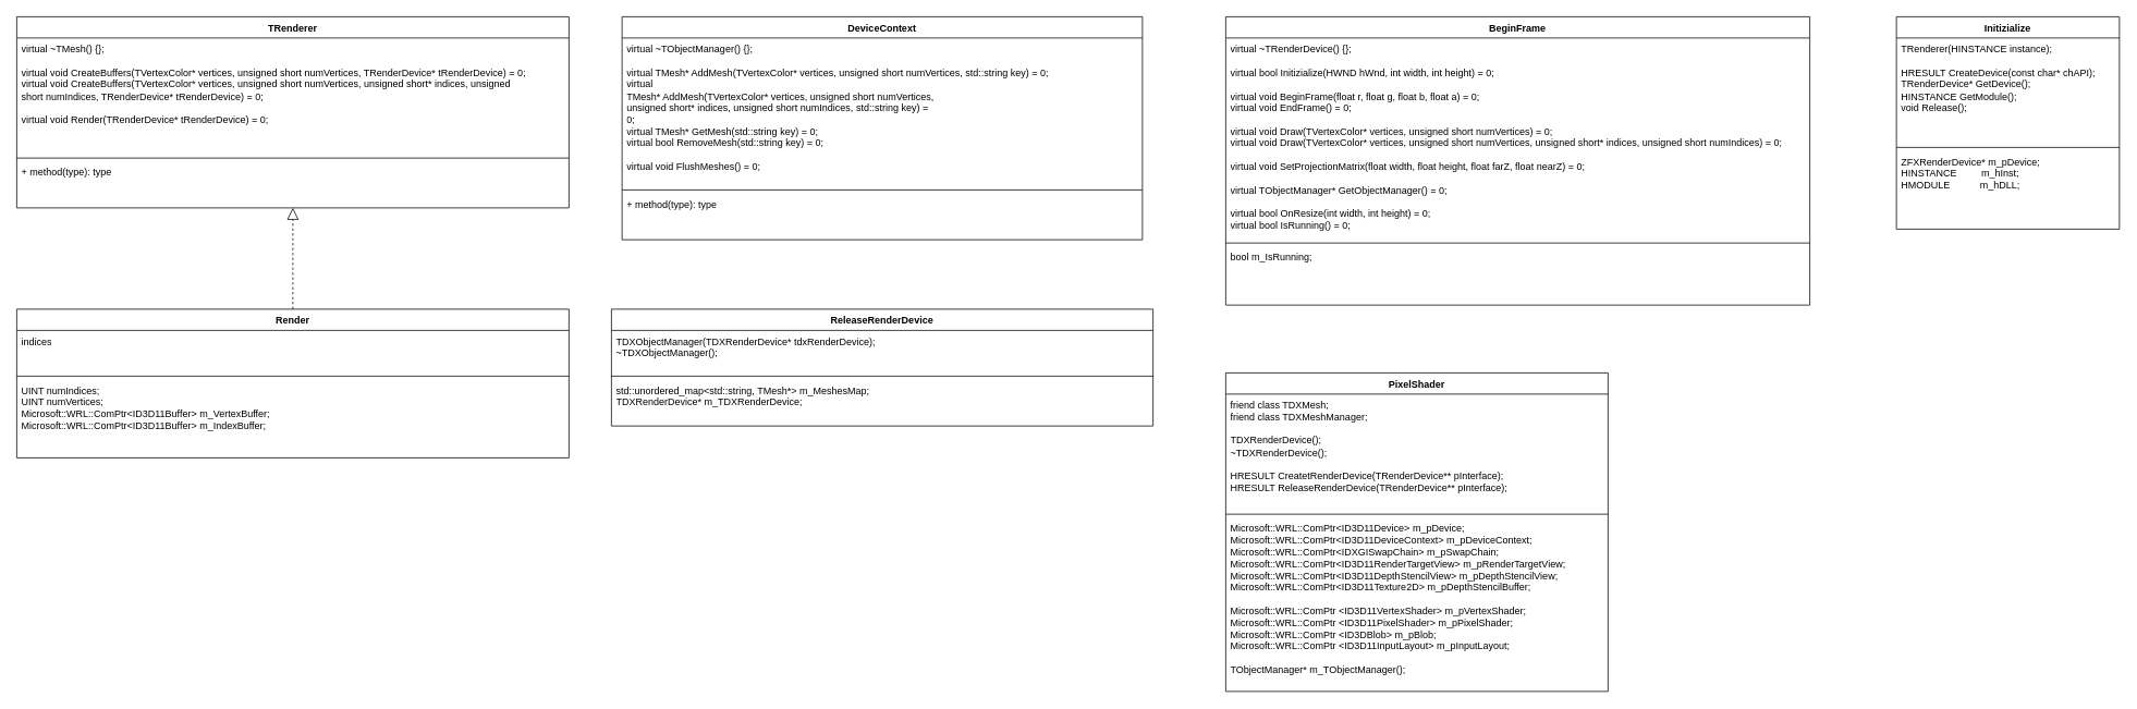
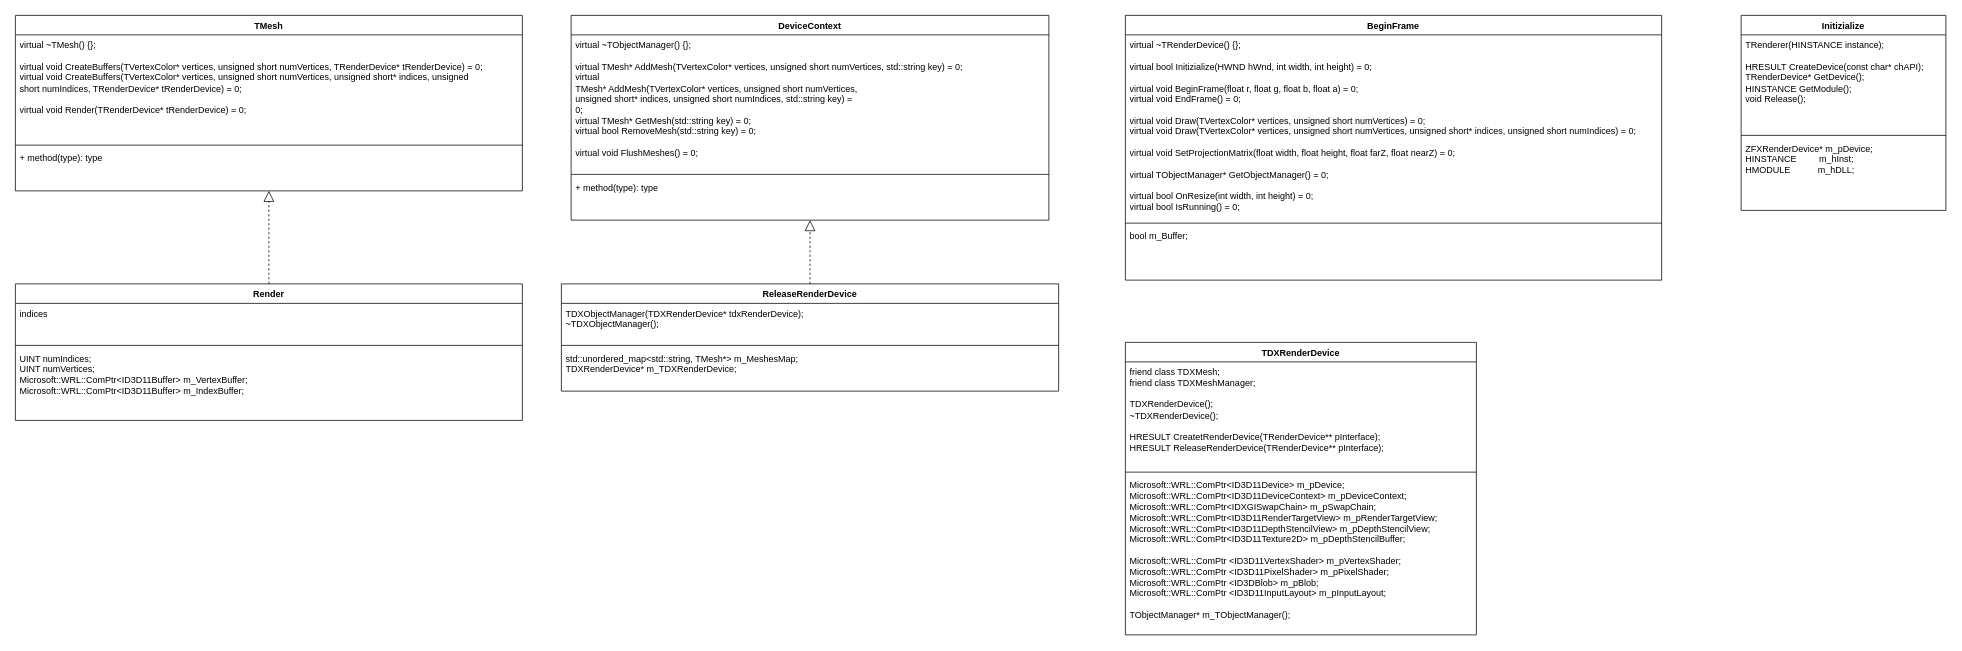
  <mxCell id="0" />
  <mxCell id="1" parent="0" />
  <mxCell id="2" value="BeginFrame" style="swimlane;fontStyle=1;align=center;verticalAlign=top;childLayout=stackLayout;horizontal=1;startSize=26;horizontalStack=0;resizeParent=1;resizeParentMax=0;resizeLast=0;collapsible=1;marginBottom=0;whiteSpace=wrap;html=1;" parent="1" vertex="1"><mxGeometry x="1500" y="20" width="715" height="353" as="geometry" /></mxCell>
  <mxCell id="3" value="&lt;div&gt;virtual ~TRenderDevice() {};&lt;br&gt;&lt;/div&gt;&lt;div&gt;&lt;br&gt;&lt;/div&gt;&lt;div&gt;virtual bool Initizialize(HWND hWnd, int width, int height) = 0;&lt;/div&gt;&lt;div&gt;&lt;br&gt;&lt;/div&gt;&lt;div&gt;virtual void BeginFrame(float r, float g, float b, float a) = 0;&lt;/div&gt;&lt;div&gt;virtual void EndFrame() = 0;&lt;/div&gt;&lt;div&gt;&lt;br&gt;&lt;/div&gt;&lt;div&gt;virtual void Draw(TVertexColor* vertices, unsigned short numVertices) = 0;&lt;br&gt;&lt;/div&gt;&lt;div&gt;virtual void Draw(TVertexColor* vertices, unsigned short numVertices, unsigned short* indices, unsigned short numIndices) = 0;&lt;br&gt;&lt;/div&gt;&lt;div&gt;&lt;br&gt;&lt;/div&gt;&lt;div&gt;virtual void SetProjectionMatrix(float width, float height, float farZ, float nearZ) = 0;&lt;/div&gt;&lt;div&gt;&lt;br&gt;&lt;/div&gt;&lt;div&gt;virtual TObjectManager* GetObjectManager() = 0;&lt;br&gt;&lt;/div&gt;&lt;div&gt;&lt;br&gt;&lt;/div&gt;&lt;div&gt;virtual bool OnResize(int width, int height) = 0;&lt;/div&gt;&lt;div&gt;virtual bool IsRunning() = 0;&lt;br&gt;&lt;/div&gt;" style="text;strokeColor=none;fillColor=none;align=left;verticalAlign=top;spacingLeft=4;spacingRight=4;overflow=hidden;rotatable=0;points=[[0,0.5],[1,0.5]];portConstraint=eastwest;whiteSpace=wrap;html=1;" parent="2" vertex="1"><mxGeometry y="26" width="715" height="247" as="geometry" /></mxCell>
  <mxCell id="4" value="" style="line;strokeWidth=1;fillColor=none;align=left;verticalAlign=middle;spacingTop=-1;spacingLeft=3;spacingRight=3;rotatable=0;labelPosition=right;points=[];portConstraint=eastwest;strokeColor=inherit;" parent="2" vertex="1"><mxGeometry y="273" width="715" height="8" as="geometry" /></mxCell>
- <mxCell id="5" value="&lt;div&gt;bool m_IsRunning;&lt;br&gt;&lt;/div&gt;" style="text;strokeColor=none;fillColor=none;align=left;verticalAlign=top;spacingLeft=4;spacingRight=4;overflow=hidden;rotatable=0;points=[[0,0.5],[1,0.5]];portConstraint=eastwest;whiteSpace=wrap;html=1;" parent="2" vertex="1"><mxGeometry y="281" width="715" height="72" as="geometry" /></mxCell>
- <mxCell id="6" value="PixelShader" style="swimlane;fontStyle=1;align=center;verticalAlign=top;childLayout=stackLayout;horizontal=1;startSize=26;horizontalStack=0;resizeParent=1;resizeParentMax=0;resizeLast=0;collapsible=1;marginBottom=0;whiteSpace=wrap;html=1;" parent="1" vertex="1"><mxGeometry x="1500" y="456" width="468" height="390" as="geometry" /></mxCell>
+ <mxCell id="5" value="&lt;div&gt;bool m_Buffer;&lt;br&gt;&lt;/div&gt;" style="text;strokeColor=none;fillColor=none;align=left;verticalAlign=top;spacingLeft=4;spacingRight=4;overflow=hidden;rotatable=0;points=[[0,0.5],[1,0.5]];portConstraint=eastwest;whiteSpace=wrap;html=1;" parent="2" vertex="1"><mxGeometry y="281" width="715" height="72" as="geometry" /></mxCell>
+ <mxCell id="6" value="TDXRenderDevice" style="swimlane;fontStyle=1;align=center;verticalAlign=top;childLayout=stackLayout;horizontal=1;startSize=26;horizontalStack=0;resizeParent=1;resizeParentMax=0;resizeLast=0;collapsible=1;marginBottom=0;whiteSpace=wrap;html=1;" parent="1" vertex="1"><mxGeometry x="1500" y="456" width="468" height="390" as="geometry" /></mxCell>
  <mxCell id="7" value="&lt;div&gt;friend class TDXMesh;&lt;/div&gt;&lt;div&gt;friend class TDXMeshManager;&lt;br&gt;&lt;/div&gt;&lt;div&gt;&lt;br&gt;&lt;/div&gt;&lt;div&gt;TDXRenderDevice();&lt;/div&gt;&lt;div&gt;~TDXRenderDevice();&lt;/div&gt;&lt;div&gt;&lt;br&gt;&lt;/div&gt;&lt;div&gt;HRESULT CreatetRenderDevice(TRenderDevice** pInterface);&amp;nbsp;&amp;nbsp;&amp;nbsp;&amp;nbsp;&lt;/div&gt;&lt;div&gt;HRESULT ReleaseRenderDevice(TRenderDevice** pInterface);&lt;br&gt;&lt;br&gt;&lt;/div&gt;" style="text;strokeColor=none;fillColor=none;align=left;verticalAlign=top;spacingLeft=4;spacingRight=4;overflow=hidden;rotatable=0;points=[[0,0.5],[1,0.5]];portConstraint=eastwest;whiteSpace=wrap;html=1;" parent="6" vertex="1"><mxGeometry y="26" width="468" height="143" as="geometry" /></mxCell>
  <mxCell id="8" value="" style="line;strokeWidth=1;fillColor=none;align=left;verticalAlign=middle;spacingTop=-1;spacingLeft=3;spacingRight=3;rotatable=0;labelPosition=right;points=[];portConstraint=eastwest;strokeColor=inherit;" parent="6" vertex="1"><mxGeometry y="169" width="468" height="8" as="geometry" /></mxCell>
  <mxCell id="9" value="&lt;div&gt;Microsoft::WRL::ComPtr&amp;lt;ID3D11Device&amp;gt; m_pDevice; Microsoft::WRL::ComPtr&amp;lt;ID3D11DeviceContext&amp;gt; m_pDeviceContext; Microsoft::WRL::ComPtr&amp;lt;IDXGISwapChain&amp;gt; m_pSwapChain; Microsoft::WRL::ComPtr&amp;lt;ID3D11RenderTargetView&amp;gt; m_pRenderTargetView; Microsoft::WRL::ComPtr&amp;lt;ID3D11DepthStencilView&amp;gt; m_pDepthStencilView; Microsoft::WRL::ComPtr&amp;lt;ID3D11Texture2D&amp;gt; m_pDepthStencilBuffer;&lt;/div&gt;&lt;div&gt;&lt;br&gt;&lt;/div&gt;&lt;div&gt;Microsoft::WRL::ComPtr &amp;lt;ID3D11VertexShader&amp;gt; m_pVertexShader;&lt;br&gt;Microsoft::WRL::ComPtr &amp;lt;ID3D11PixelShader&amp;gt; m_pPixelShader;&lt;br&gt;Microsoft::WRL::ComPtr &amp;lt;ID3DBlob&amp;gt; m_pBlob;&lt;br&gt;Microsoft::WRL::ComPtr &amp;lt;ID3D11InputLayout&amp;gt; m_pInputLayout;&lt;br&gt;&lt;/div&gt;&lt;div&gt;&lt;br&gt;&lt;/div&gt;&lt;div&gt;TObjectManager* m_TObjectManager();&lt;br&gt;&lt;/div&gt;" style="text;strokeColor=none;fillColor=none;align=left;verticalAlign=top;spacingLeft=4;spacingRight=4;overflow=hidden;rotatable=0;points=[[0,0.5],[1,0.5]];portConstraint=eastwest;whiteSpace=wrap;html=1;" parent="6" vertex="1"><mxGeometry y="177" width="468" height="213" as="geometry" /></mxCell>
  <mxCell id="10" value="Initizialize" style="swimlane;fontStyle=1;align=center;verticalAlign=top;childLayout=stackLayout;horizontal=1;startSize=26;horizontalStack=0;resizeParent=1;resizeParentMax=0;resizeLast=0;collapsible=1;marginBottom=0;whiteSpace=wrap;html=1;" parent="1" vertex="1"><mxGeometry x="2321" y="20" width="273" height="260" as="geometry" /></mxCell>
  <mxCell id="11" value="&lt;div&gt;TRenderer(HINSTANCE instance);&lt;/div&gt;&lt;div&gt;&lt;br&gt;&lt;/div&gt;&lt;div&gt;HRESULT CreateDevice(const char* chAPI);&lt;/div&gt;&lt;div&gt;TRenderDevice* GetDevice();&lt;/div&gt;&lt;div&gt;HINSTANCE GetModule();&lt;/div&gt;&lt;div&gt;void Release();&lt;br&gt;&lt;/div&gt;" style="text;strokeColor=none;fillColor=none;align=left;verticalAlign=top;spacingLeft=4;spacingRight=4;overflow=hidden;rotatable=0;points=[[0,0.5],[1,0.5]];portConstraint=eastwest;whiteSpace=wrap;html=1;" parent="10" vertex="1"><mxGeometry y="26" width="273" height="130" as="geometry" /></mxCell>
  <mxCell id="12" value="" style="line;strokeWidth=1;fillColor=none;align=left;verticalAlign=middle;spacingTop=-1;spacingLeft=3;spacingRight=3;rotatable=0;labelPosition=right;points=[];portConstraint=eastwest;strokeColor=inherit;" parent="10" vertex="1"><mxGeometry y="156" width="273" height="8" as="geometry" /></mxCell>
  <mxCell id="13" value="ZFXRenderDevice* m_pDevice;&lt;br&gt;HINSTANCE&amp;nbsp;&amp;nbsp;&amp;nbsp;&amp;nbsp;&amp;nbsp;&amp;nbsp;&amp;nbsp;&amp;nbsp; m_hInst;&lt;br&gt;HMODULE&amp;nbsp;&amp;nbsp;&amp;nbsp;&amp;nbsp;&amp;nbsp;&amp;nbsp;&amp;nbsp;&amp;nbsp;&amp;nbsp;&amp;nbsp; m_hDLL;" style="text;strokeColor=none;fillColor=none;align=left;verticalAlign=top;spacingLeft=4;spacingRight=4;overflow=hidden;rotatable=0;points=[[0,0.5],[1,0.5]];portConstraint=eastwest;whiteSpace=wrap;html=1;" parent="10" vertex="1"><mxGeometry y="164" width="273" height="96" as="geometry" /></mxCell>
  <mxCell id="14" value="Render" style="swimlane;fontStyle=1;align=center;verticalAlign=top;childLayout=stackLayout;horizontal=1;startSize=26;horizontalStack=0;resizeParent=1;resizeParentMax=0;resizeLast=0;collapsible=1;marginBottom=0;whiteSpace=wrap;html=1;" parent="1" vertex="1"><mxGeometry x="20" y="378" width="676" height="182" as="geometry" /></mxCell>
  <mxCell id="15" value="indices" style="text;strokeColor=none;fillColor=none;align=left;verticalAlign=top;spacingLeft=4;spacingRight=4;overflow=hidden;rotatable=0;points=[[0,0.5],[1,0.5]];portConstraint=eastwest;whiteSpace=wrap;html=1;" parent="14" vertex="1"><mxGeometry y="26" width="676" height="52" as="geometry" /></mxCell>
  <mxCell id="16" value="" style="line;strokeWidth=1;fillColor=none;align=left;verticalAlign=middle;spacingTop=-1;spacingLeft=3;spacingRight=3;rotatable=0;labelPosition=right;points=[];portConstraint=eastwest;strokeColor=inherit;" parent="14" vertex="1"><mxGeometry y="78" width="676" height="8" as="geometry" /></mxCell>
  <mxCell id="17" value="&lt;div&gt;UINT numIndices;&lt;br&gt;UINT numVertices;&lt;br&gt;&lt;/div&gt;&lt;div&gt;Microsoft::WRL::ComPtr&amp;lt;ID3D11Buffer&amp;gt; m_VertexBuffer;&lt;/div&gt;Microsoft::WRL::ComPtr&amp;lt;ID3D11Buffer&amp;gt; m_IndexBuffer;" style="text;strokeColor=none;fillColor=none;align=left;verticalAlign=top;spacingLeft=4;spacingRight=4;overflow=hidden;rotatable=0;points=[[0,0.5],[1,0.5]];portConstraint=eastwest;whiteSpace=wrap;html=1;" parent="14" vertex="1"><mxGeometry y="86" width="676" height="96" as="geometry" /></mxCell>
  <mxCell id="18" value="ReleaseRenderDevice" style="swimlane;fontStyle=1;align=center;verticalAlign=top;childLayout=stackLayout;horizontal=1;startSize=26;horizontalStack=0;resizeParent=1;resizeParentMax=0;resizeLast=0;collapsible=1;marginBottom=0;whiteSpace=wrap;html=1;" parent="1" vertex="1"><mxGeometry x="748" y="378" width="663" height="143" as="geometry" /></mxCell>
  <mxCell id="19" value="TDXObjectManager(TDXRenderDevice* tdxRenderDevice);&lt;div&gt;~TDXObjectManager();&lt;/div&gt;" style="text;strokeColor=none;fillColor=none;align=left;verticalAlign=top;spacingLeft=4;spacingRight=4;overflow=hidden;rotatable=0;points=[[0,0.5],[1,0.5]];portConstraint=eastwest;whiteSpace=wrap;html=1;" parent="18" vertex="1"><mxGeometry y="26" width="663" height="52" as="geometry" /></mxCell>
  <mxCell id="20" value="" style="line;strokeWidth=1;fillColor=none;align=left;verticalAlign=middle;spacingTop=-1;spacingLeft=3;spacingRight=3;rotatable=0;labelPosition=right;points=[];portConstraint=eastwest;strokeColor=inherit;" parent="18" vertex="1"><mxGeometry y="78" width="663" height="8" as="geometry" /></mxCell>
  <mxCell id="21" value="&lt;div&gt;std::unordered_map&amp;lt;std::string, TMesh*&amp;gt; m_MeshesMap;&lt;/div&gt;&lt;div&gt;TDXRenderDevice* m_TDXRenderDevice;&lt;br&gt;&lt;/div&gt;" style="text;strokeColor=none;fillColor=none;align=left;verticalAlign=top;spacingLeft=4;spacingRight=4;overflow=hidden;rotatable=0;points=[[0,0.5],[1,0.5]];portConstraint=eastwest;whiteSpace=wrap;html=1;" parent="18" vertex="1"><mxGeometry y="86" width="663" height="57" as="geometry" /></mxCell>
- <mxCell id="22" value="TRenderer" style="swimlane;fontStyle=1;align=center;verticalAlign=top;childLayout=stackLayout;horizontal=1;startSize=26;horizontalStack=0;resizeParent=1;resizeParentMax=0;resizeLast=0;collapsible=1;marginBottom=0;whiteSpace=wrap;html=1;" parent="1" vertex="1"><mxGeometry x="20" y="20" width="676" height="234" as="geometry" /></mxCell>
+ <mxCell id="22" value="TMesh" style="swimlane;fontStyle=1;align=center;verticalAlign=top;childLayout=stackLayout;horizontal=1;startSize=26;horizontalStack=0;resizeParent=1;resizeParentMax=0;resizeLast=0;collapsible=1;marginBottom=0;whiteSpace=wrap;html=1;" parent="1" vertex="1"><mxGeometry x="20" y="20" width="676" height="234" as="geometry" /></mxCell>
  <mxCell id="23" value="&lt;div&gt;virtual ~TMesh() {};&lt;/div&gt;&lt;div&gt;&lt;br&gt;&lt;/div&gt;&lt;div&gt;virtual void CreateBuffers(TVertexColor* vertices, unsigned short numVertices, TRenderDevice* tRenderDevice) = 0;&lt;br&gt;&lt;/div&gt;&lt;div&gt;virtual void CreateBuffers(TVertexColor* vertices, unsigned short numVertices, unsigned short* indices, unsigned&lt;br&gt; short numIndices, TRenderDevice* tRenderDevice) = 0;&lt;br&gt;&lt;/div&gt;&lt;div&gt;&lt;br&gt;&lt;/div&gt;&lt;div&gt;virtual void Render(TRenderDevice* tRenderDevice) = 0;&lt;br&gt;&lt;/div&gt;" style="text;strokeColor=none;fillColor=none;align=left;verticalAlign=top;spacingLeft=4;spacingRight=4;overflow=hidden;rotatable=0;points=[[0,0.5],[1,0.5]];portConstraint=eastwest;whiteSpace=wrap;html=1;" parent="22" vertex="1"><mxGeometry y="26" width="676" height="143" as="geometry" /></mxCell>
  <mxCell id="24" value="" style="line;strokeWidth=1;fillColor=none;align=left;verticalAlign=middle;spacingTop=-1;spacingLeft=3;spacingRight=3;rotatable=0;labelPosition=right;points=[];portConstraint=eastwest;strokeColor=inherit;" parent="22" vertex="1"><mxGeometry y="169" width="676" height="8" as="geometry" /></mxCell>
  <mxCell id="25" value="+ method(type): type" style="text;strokeColor=none;fillColor=none;align=left;verticalAlign=top;spacingLeft=4;spacingRight=4;overflow=hidden;rotatable=0;points=[[0,0.5],[1,0.5]];portConstraint=eastwest;whiteSpace=wrap;html=1;" parent="22" vertex="1"><mxGeometry y="177" width="676" height="57" as="geometry" /></mxCell>
  <mxCell id="26" value="DeviceContext" style="swimlane;fontStyle=1;align=center;verticalAlign=top;childLayout=stackLayout;horizontal=1;startSize=26;horizontalStack=0;resizeParent=1;resizeParentMax=0;resizeLast=0;collapsible=1;marginBottom=0;whiteSpace=wrap;html=1;" parent="1" vertex="1"><mxGeometry x="761" y="20" width="637" height="273" as="geometry" /></mxCell>
  <mxCell id="27" value="&lt;div&gt;virtual ~TObjectManager() {};&lt;br&gt;&lt;/div&gt;&lt;div&gt;&lt;br&gt;&lt;/div&gt;&lt;div&gt;&lt;div&gt;virtual TMesh* AddMesh(TVertexColor* vertices, unsigned short numVertices, std::string key) = 0;&lt;/div&gt;&lt;/div&gt;&lt;div&gt;virtual&lt;br&gt; TMesh* AddMesh(TVertexColor* vertices, unsigned short numVertices, &lt;br&gt;unsigned short* indices, unsigned short numIndices, std::string key) = &lt;br&gt;0;&lt;/div&gt;&lt;div&gt;virtual TMesh* GetMesh(std::string key) = 0;&lt;/div&gt;&lt;div&gt;virtual bool RemoveMesh(std::string key) = 0;&lt;/div&gt;&lt;div&gt;&lt;br&gt;&lt;/div&gt;&lt;div&gt;virtual void FlushMeshes() = 0;&lt;br&gt;&lt;/div&gt;" style="text;strokeColor=none;fillColor=none;align=left;verticalAlign=top;spacingLeft=4;spacingRight=4;overflow=hidden;rotatable=0;points=[[0,0.5],[1,0.5]];portConstraint=eastwest;whiteSpace=wrap;html=1;" parent="26" vertex="1"><mxGeometry y="26" width="637" height="182" as="geometry" /></mxCell>
  <mxCell id="28" value="" style="line;strokeWidth=1;fillColor=none;align=left;verticalAlign=middle;spacingTop=-1;spacingLeft=3;spacingRight=3;rotatable=0;labelPosition=right;points=[];portConstraint=eastwest;strokeColor=inherit;" parent="26" vertex="1"><mxGeometry y="208" width="637" height="8" as="geometry" /></mxCell>
  <mxCell id="29" value="+ method(type): type" style="text;strokeColor=none;fillColor=none;align=left;verticalAlign=top;spacingLeft=4;spacingRight=4;overflow=hidden;rotatable=0;points=[[0,0.5],[1,0.5]];portConstraint=eastwest;whiteSpace=wrap;html=1;" parent="26" vertex="1"><mxGeometry y="216" width="637" height="57" as="geometry" /></mxCell>
  <mxCell id="30" value="" style="endArrow=block;dashed=1;endFill=0;endSize=12;html=1;rounded=0;exitX=0.5;exitY=0;exitDx=0;exitDy=0;" parent="1" source="14" target="25" edge="1"><mxGeometry width="160" relative="1" as="geometry"><mxPoint x="579" y="313" as="sourcePoint" /><mxPoint x="739" y="313" as="targetPoint" /></mxGeometry></mxCell>
+ <mxCell id="31" value="" style="endArrow=block;dashed=1;endFill=0;endSize=12;html=1;rounded=0;exitX=0.5;exitY=0;exitDx=0;exitDy=0;entryX=0.5;entryY=1;entryDx=0;entryDy=0;" parent="1" source="18" target="26" edge="1"><mxGeometry width="160" relative="1" as="geometry"><mxPoint x="579" y="313" as="sourcePoint" /><mxPoint x="891" y="326" as="targetPoint" /></mxGeometry></mxCell>
